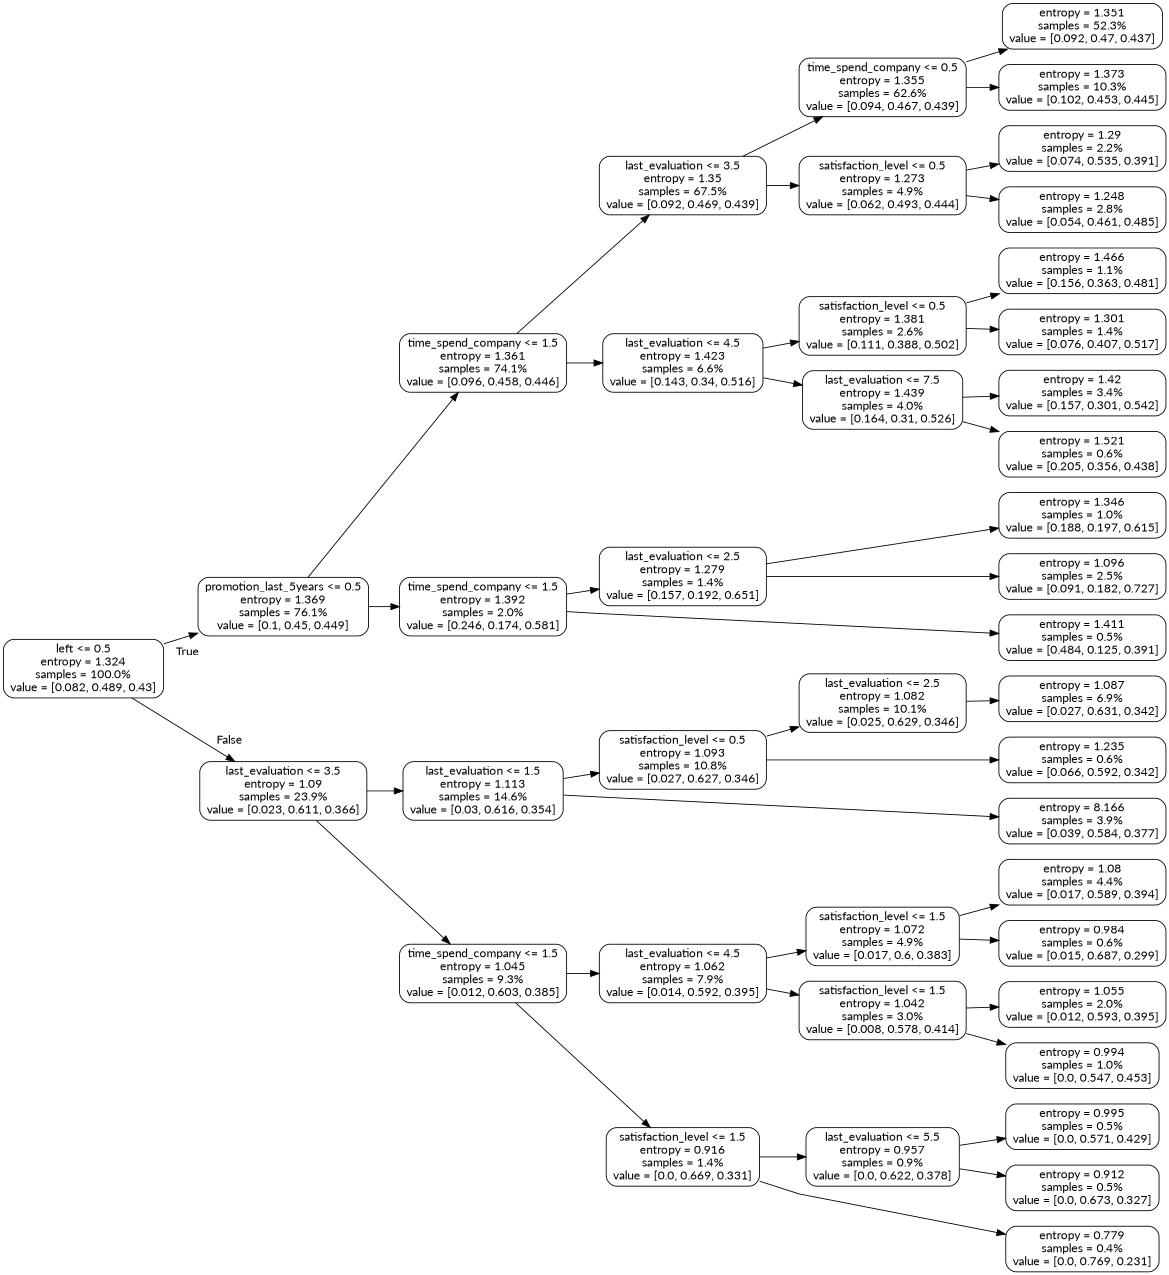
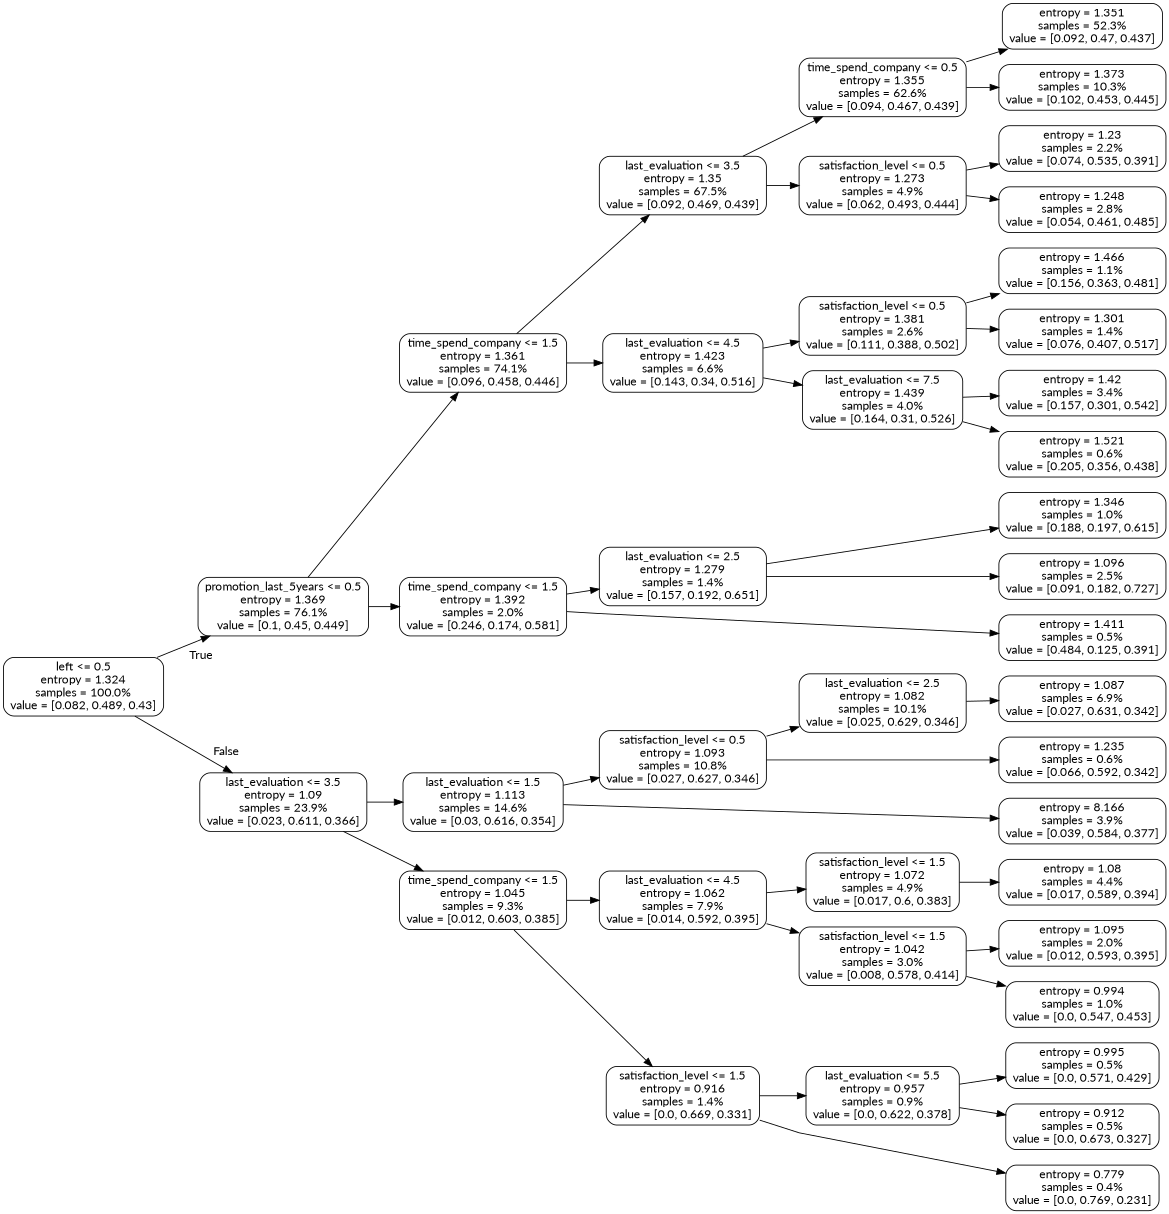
  digraph {
    fontname=Lato
    rankdir=LR
    ranksep=equally
    splines=polyline
    node [color=black fontname=Lato shape=box style=rounded]
    edge [fontname=Lato]
    n1 [label="left <= 0.5\nentropy = 1.324\nsamples = 100.0%\nvalue = [0.082, 0.489, 0.43]"]
    n2 [label="promotion_last_5years <= 0.5\nentropy = 1.369\nsamples = 76.1%\nvalue = [0.1, 0.45, 0.449]"]
    n3 [label="last_evaluation <= 3.5\nentropy = 1.09\nsamples = 23.9%\nvalue = [0.023, 0.611, 0.366]"]
    n4 [label="time_spend_company <= 1.5\nentropy = 1.361\nsamples = 74.1%\nvalue = [0.096, 0.458, 0.446]"]
    n5 [label="time_spend_company <= 1.5\nentropy = 1.392\nsamples = 2.0%\nvalue = [0.246, 0.174, 0.581]"]
    n6 [label="last_evaluation <= 1.5\nentropy = 1.113\nsamples = 14.6%\nvalue = [0.03, 0.616, 0.354]"]
    n7 [label="time_spend_company <= 1.5\nentropy = 1.045\nsamples = 9.3%\nvalue = [0.012, 0.603, 0.385]"]
    n8 [label="last_evaluation <= 3.5\nentropy = 1.35\nsamples = 67.5%\nvalue = [0.092, 0.469, 0.439]"]
    n9 [label="last_evaluation <= 4.5\nentropy = 1.423\nsamples = 6.6%\nvalue = [0.143, 0.34, 0.516]"]
    n10 [label="last_evaluation <= 2.5\nentropy = 1.279\nsamples = 1.4%\nvalue = [0.157, 0.192, 0.651]"]
    n11 [label="satisfaction_level <= 0.5\nentropy = 1.093\nsamples = 10.8%\nvalue = [0.027, 0.627, 0.346]"]
    n12 [label="last_evaluation <= 4.5\nentropy = 1.062\nsamples = 7.9%\nvalue = [0.014, 0.592, 0.395]"]
    n13 [label="satisfaction_level <= 1.5\nentropy = 0.916\nsamples = 1.4%\nvalue = [0.0, 0.669, 0.331]"]
    n14 [label="time_spend_company <= 0.5\nentropy = 1.355\nsamples = 62.6%\nvalue = [0.094, 0.467, 0.439]"]
    n15 [label="satisfaction_level <= 0.5\nentropy = 1.273\nsamples = 4.9%\nvalue = [0.062, 0.493, 0.444]"]
    n16 [label="satisfaction_level <= 0.5\nentropy = 1.381\nsamples = 2.6%\nvalue = [0.111, 0.388, 0.502]"]
    n17 [label="last_evaluation <= 7.5\nentropy = 1.439\nsamples = 4.0%\nvalue = [0.164, 0.31, 0.526]"]
    n18 [label="last_evaluation <= 2.5\nentropy = 1.082\nsamples = 10.1%\nvalue = [0.025, 0.629, 0.346]"]
    n19 [label="satisfaction_level <= 1.5\nentropy = 1.072\nsamples = 4.9%\nvalue = [0.017, 0.6, 0.383]"]
    n20 [label="satisfaction_level <= 1.5\nentropy = 1.042\nsamples = 3.0%\nvalue = [0.008, 0.578, 0.414]"]
    n21 [label="last_evaluation <= 5.5\nentropy = 0.957\nsamples = 0.9%\nvalue = [0.0, 0.622, 0.378]"]
    n22 [label="entropy = 1.351\nsamples = 52.3%\nvalue = [0.092, 0.47, 0.437]"]
    n23 [label="entropy = 1.373\nsamples = 10.3%\nvalue = [0.102, 0.453, 0.445]"]
-   n24 [label="entropy = 1.29\nsamples = 2.2%\nvalue = [0.074, 0.535, 0.391]"]
+   n24 [label="entropy = 1.23\nsamples = 2.2%\nvalue = [0.074, 0.535, 0.391]"]
    n25 [label="entropy = 1.248\nsamples = 2.8%\nvalue = [0.054, 0.461, 0.485]"]
    n26 [label="entropy = 1.466\nsamples = 1.1%\nvalue = [0.156, 0.363, 0.481]"]
    n27 [label="entropy = 1.301\nsamples = 1.4%\nvalue = [0.076, 0.407, 0.517]"]
    n28 [label="entropy = 1.42\nsamples = 3.4%\nvalue = [0.157, 0.301, 0.542]"]
    n29 [label="entropy = 1.521\nsamples = 0.6%\nvalue = [0.205, 0.356, 0.438]"]
    n30 [label="entropy = 1.346\nsamples = 1.0%\nvalue = [0.188, 0.197, 0.615]"]
    n31 [label="entropy = 1.096\nsamples = 2.5%\nvalue = [0.091, 0.182, 0.727]"]
    n32 [label="entropy = 1.411\nsamples = 0.5%\nvalue = [0.484, 0.125, 0.391]"]
    n33 [label="entropy = 8.166\nsamples = 3.9%\nvalue = [0.039, 0.584, 0.377]"]
    n34 [label="entropy = 1.087\nsamples = 6.9%\nvalue = [0.027, 0.631, 0.342]"]
    n35 [label="entropy = 1.235\nsamples = 0.6%\nvalue = [0.066, 0.592, 0.342]"]
    n36 [label="entropy = 1.08\nsamples = 4.4%\nvalue = [0.017, 0.589, 0.394]"]
-   n37 [label="entropy = 0.984\nsamples = 0.6%\nvalue = [0.015, 0.687, 0.299]"]
-   n38 [label="entropy = 1.055\nsamples = 2.0%\nvalue = [0.012, 0.593, 0.395]"]
+   n38 [label="entropy = 1.095\nsamples = 2.0%\nvalue = [0.012, 0.593, 0.395]"]
    n39 [label="entropy = 0.994\nsamples = 1.0%\nvalue = [0.0, 0.547, 0.453]"]
    n40 [label="entropy = 0.995\nsamples = 0.5%\nvalue = [0.0, 0.571, 0.429]"]
    n41 [label="entropy = 0.912\nsamples = 0.5%\nvalue = [0.0, 0.673, 0.327]"]
    n42 [label="entropy = 0.779\nsamples = 0.4%\nvalue = [0.0, 0.769, 0.231]"]
    subgraph sub_1 {
      rank=same
      n1
    }
    subgraph sub_2 {
      rank=same
      n2
      n3
    }
    subgraph sub_3 {
      rank=same
      n4
      n5
      n6
      n7
    }
    subgraph sub_4 {
      rank=same
      n8
      n9
      n10
      n11
      n12
      n13
    }
    subgraph sub_5 {
      rank=same
      n14
      n15
      n16
      n17
      n18
      n19
      n20
      n21
    }
    subgraph sub_6 {
      rank=same
      n22
      n23
      n24
      n25
      n26
      n27
      n28
      n29
      n30
      n31
      n32
      n33
      n34
      n35
      n36
-     n37
      n38
      n39
      n40
      n41
      n42
    }
    n1 -> n2 [headlabel=True labelangle=45 labeldistance=2.5]
    n1 -> n3 [headlabel=False labelangle=-45 labeldistance=2.5]
    n2 -> n4
    n2 -> n5
    n3 -> n6
    n3 -> n7
    n4 -> n8
    n4 -> n9
    n5 -> n10
    n5 -> n32
    n6 -> n11
    n6 -> n33
    n7 -> n12
    n7 -> n13
    n8 -> n14
    n8 -> n15
    n9 -> n16
    n9 -> n17
    n10 -> n30
    n10 -> n31
    n11 -> n18
    n11 -> n35
    n12 -> n19
    n12 -> n20
    n13 -> n21
    n13 -> n42
    n14 -> n22
    n14 -> n23
    n15 -> n24
    n15 -> n25
    n16 -> n26
    n16 -> n27
    n17 -> n28
    n17 -> n29
    n18 -> n34
    n19 -> n36
-   n19 -> n37
    n20 -> n38
    n20 -> n39
    n21 -> n40
    n21 -> n41
  }
